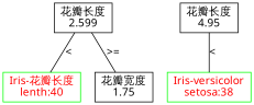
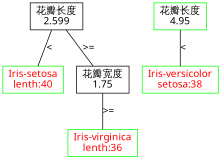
  graph {
    node [fontname="Microsoft YaHei" shape=box]
    edge [fontname="Microsoft YaHei"]
    n1 [label="花瓣长度\n2.599"]
-   n2 [color=green fontcolor=red label="Iris-花瓣长度\nlenth:40"]
+   n2 [color=green fontcolor=red label="Iris-setosa\nlenth:40"]
    n3 [label="花瓣宽度\n1.75"]
-   n5 [label="花瓣长度\n4.95"]
+   n4 [color=green fontcolor=red label="Iris-virginica\nlenth:36"]
+   n5 [label="花瓣长度\n4.95" color=green]
    n6 [color=green fontcolor=red label="Iris-versicolor\nsetosa:38"]
    n1 -- n2 [label="<"]
    n1 -- n3 [label=">="]
+   n3 -- n4 [label=">="]
    n5 -- n6 [label="<"]
  }
